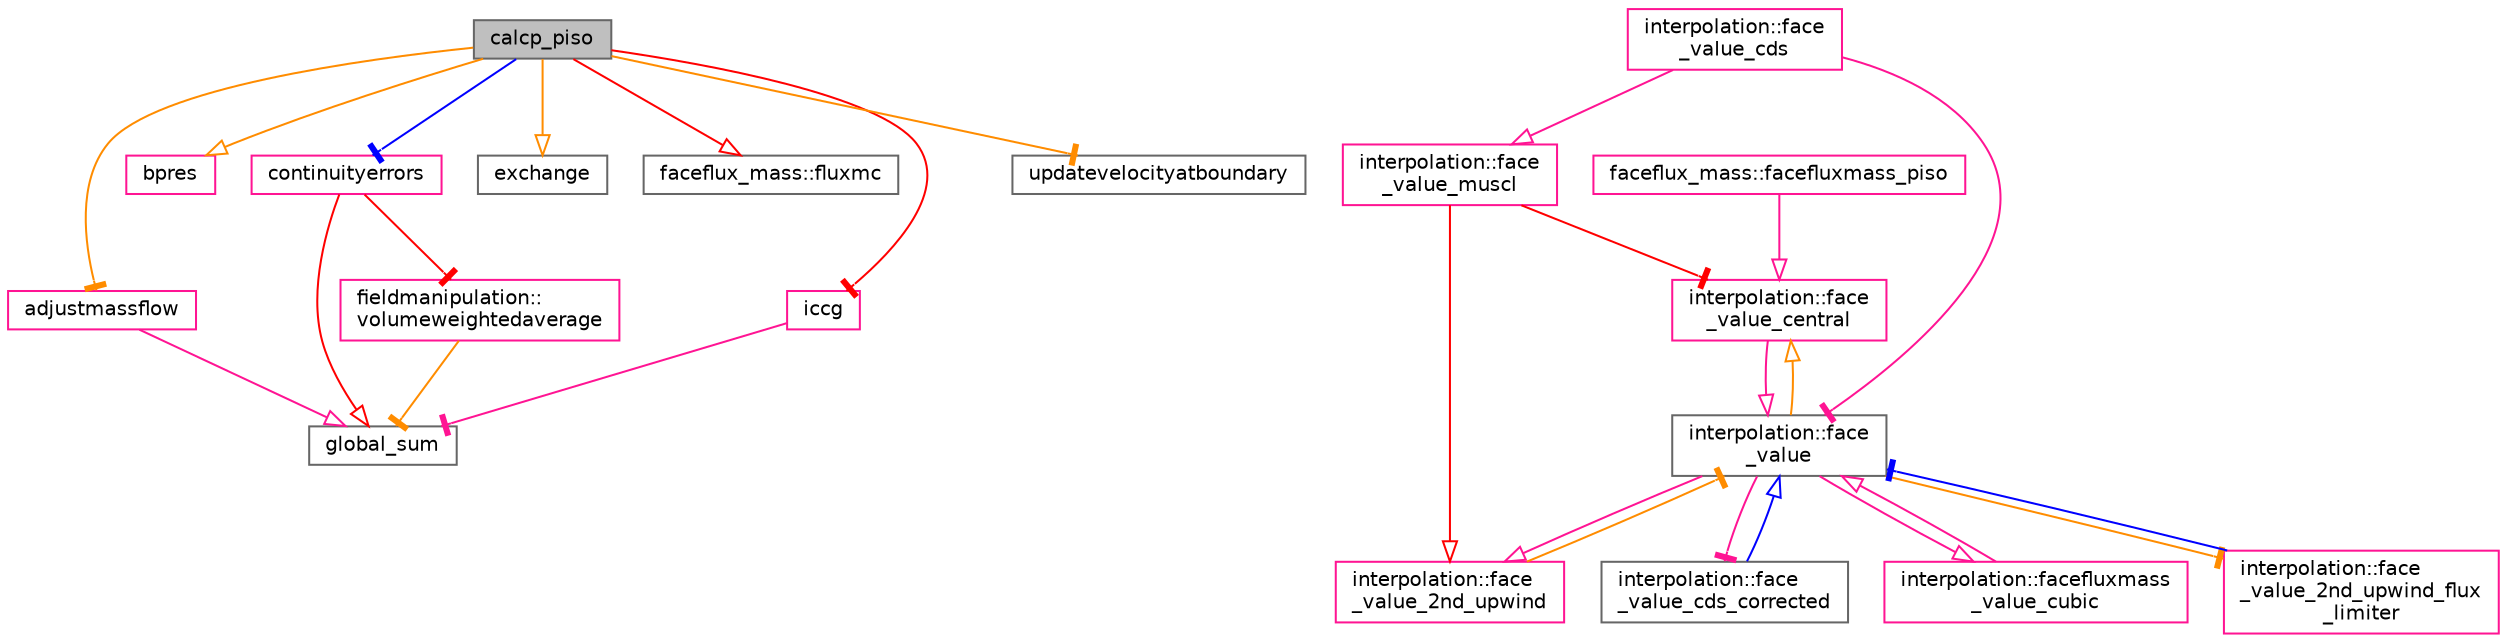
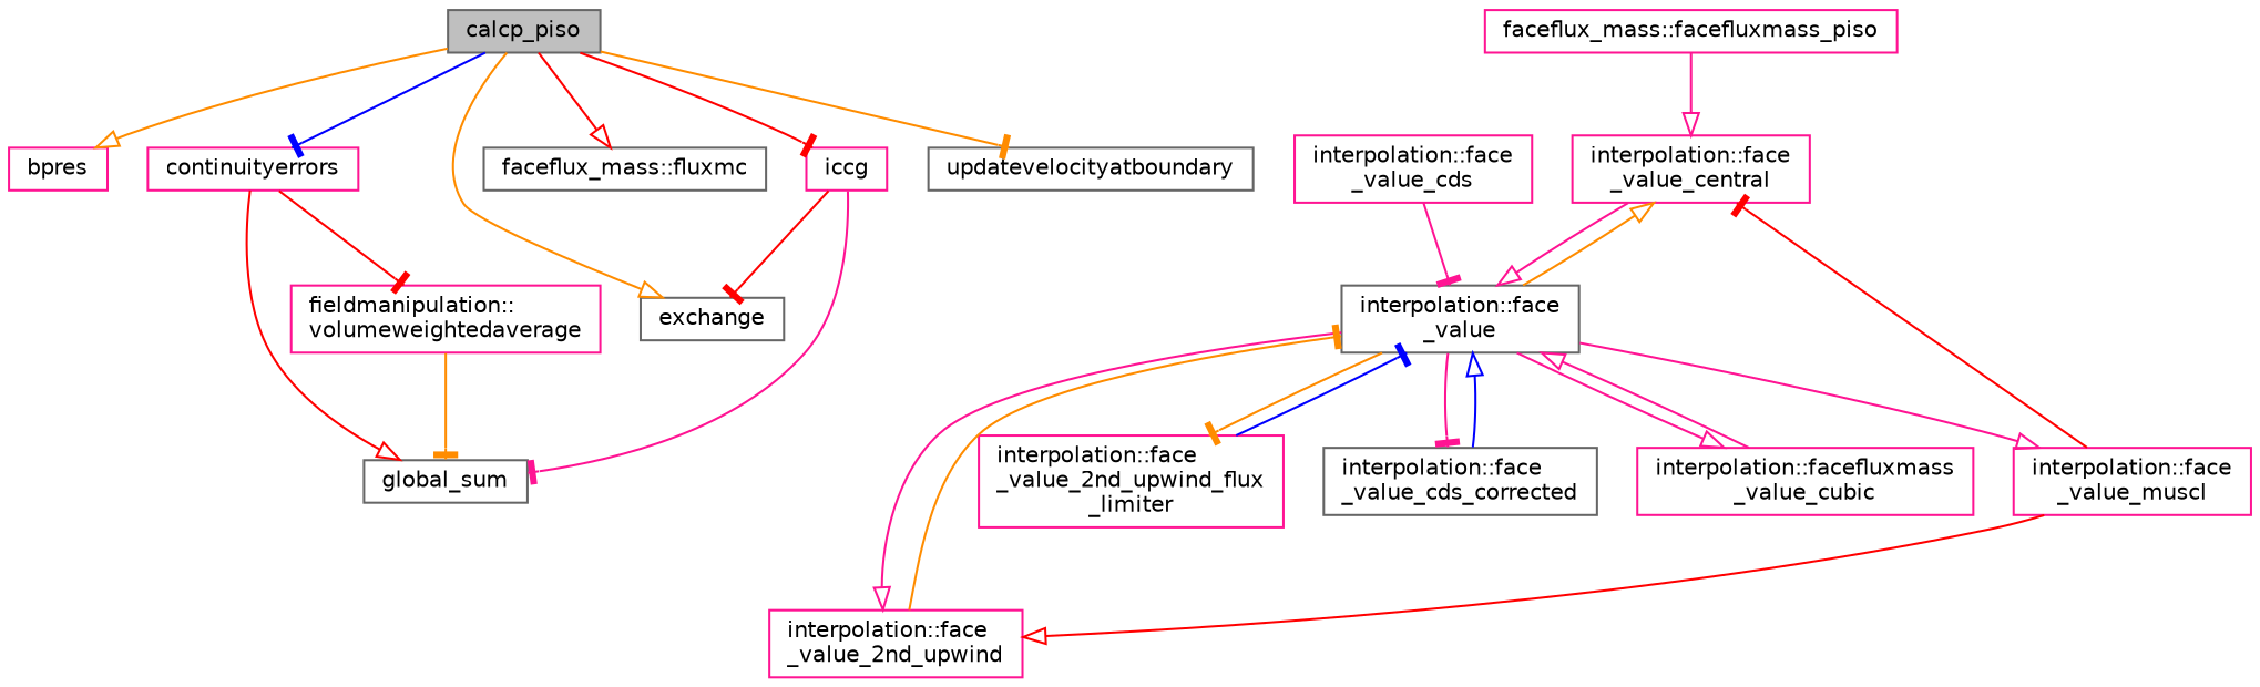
  digraph {
    rankdir=TB
    node [color=deeppink fillcolor=white fontname=Helvetica fontsize=10 shape=record style=filled]
    edge [arrowhead=tee color=deeppink fontname=Helvetica fontsize=10 labelfontname=Helvetica labelfontsize=10 style=solid]
    n1 [color=gray40 fillcolor=grey75 fontcolor=black height=0.2 label=calcp_piso width=0.4]
-   n2 [height=0.2 label=adjustmassflow width=0.4]
    n3 [height=0.2 label=bpres width=0.4]
    n4 [height=0.2 label=continuityerrors width=0.4]
    n5 [color=gray40 height=0.2 label=exchange width=0.4]
    n6 [color=gray40 height=0.2 label="faceflux_mass::fluxmc" width=0.4]
    n7 [height=0.2 label=iccg width=0.4]
    n8 [color=gray40 height=0.2 label=updatevelocityatboundary width=0.4]
    n9 [color=gray40 height=0.2 label=global_sum width=0.4]
    n10 [height=0.2 label="fieldmanipulation::\lvolumeweightedaverage" width=0.4]
    n11 [height=0.2 label="faceflux_mass::facefluxmass_piso" width=0.4]
    n12 [height=0.2 label="interpolation::face\l_value_central" width=0.4]
    n13 [color=gray40 height=0.2 label="interpolation::face\l_value" width=0.4]
    n14 [height=0.2 label="interpolation::face\l_value_2nd_upwind" width=0.4]
    n15 [height=0.2 label="interpolation::face\l_value_2nd_upwind_flux\l_limiter" width=0.4]
    n16 [color=gray40 height=0.2 label="interpolation::face\l_value_cds_corrected" width=0.4]
    n17 [height=0.2 label="interpolation::facefluxmass\l_value_cubic" width=0.4]
    n18 [height=0.2 label="interpolation::face\l_value_muscl" width=0.4]
    n19 [height=0.2 label="interpolation::face\l_value_cds" width=0.4]
-   n1 -> n2 [color=darkorange]
    n1 -> n3 [arrowhead=onormal color=darkorange]
    n1 -> n4 [color=blue]
    n1 -> n5 [arrowhead=onormal color=darkorange]
    n1 -> n6 [arrowhead=onormal color=red]
    n1 -> n7 [color=red]
    n1 -> n8 [color=darkorange]
-   n2 -> n9 [arrowhead=onormal]
    n4 -> n9 [arrowhead=onormal color=red]
    n4 -> n10 [color=red]
+   n7 -> n5 [color=red]
    n7 -> n9
    n10 -> n9 [color=darkorange]
    n11 -> n12 [arrowhead=onormal]
    n12 -> n13 [arrowhead=onormal]
    n13 -> n12 [arrowhead=onormal color=darkorange]
    n13 -> n14 [arrowhead=onormal]
    n13 -> n15 [color=darkorange]
    n13 -> n16
    n13 -> n17 [arrowhead=onormal]
-   n19 -> n18 [arrowhead=onormal]
+   n13 -> n18 [arrowhead=onormal]
    n14 -> n13 [color=darkorange]
    n15 -> n13 [color=blue]
    n16 -> n13 [arrowhead=onormal color=blue]
    n17 -> n13 [arrowhead=onormal]
    n18 -> n12 [color=red]
    n18 -> n14 [arrowhead=onormal color=red]
    n19 -> n13
  }
